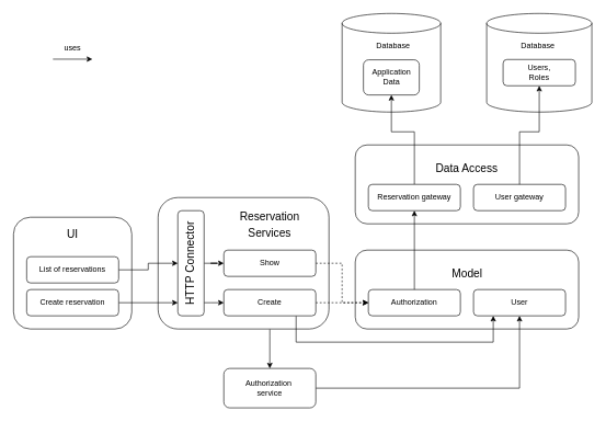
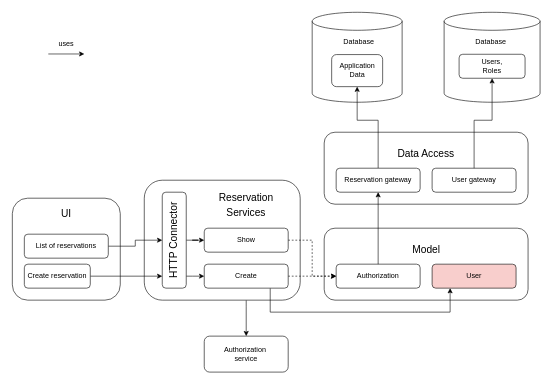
  <mxCell id="0" />
  <mxCell id="1" parent="0" />
  <mxCell id="2" value="" style="rounded=1;whiteSpace=wrap;html=1;" parent="1" vertex="1"><mxGeometry x="540" y="380" width="340" height="120" as="geometry" /></mxCell>
  <mxCell id="3" style="edgeStyle=orthogonalEdgeStyle;rounded=0;orthogonalLoop=1;jettySize=auto;html=1;" edge="1" parent="1" source="4" target="10"><mxGeometry relative="1" as="geometry"><Array as="points"><mxPoint x="410" y="510" /><mxPoint x="410" y="510" /></Array></mxGeometry></mxCell>
  <mxCell id="4" value="" style="rounded=1;whiteSpace=wrap;html=1;" parent="1" vertex="1"><mxGeometry x="240" y="300" width="260" height="200" as="geometry" /></mxCell>
  <mxCell id="5" value="&lt;font style=&quot;font-size: 17px&quot;&gt;Reservation&lt;br&gt;Services&lt;/font&gt;" style="text;html=1;strokeColor=none;fillColor=none;align=center;verticalAlign=middle;whiteSpace=wrap;rounded=0;fontSize=20;" parent="1" vertex="1"><mxGeometry x="350" y="320" width="120" height="40" as="geometry" /></mxCell>
  <mxCell id="6" style="edgeStyle=orthogonalEdgeStyle;rounded=0;orthogonalLoop=1;jettySize=auto;html=1;dashed=1;" parent="1" source="8" target="20" edge="1"><mxGeometry relative="1" as="geometry" /></mxCell>
  <mxCell id="7" style="edgeStyle=orthogonalEdgeStyle;rounded=0;orthogonalLoop=1;jettySize=auto;html=1;" edge="1" parent="1" source="8" target="19"><mxGeometry relative="1" as="geometry"><Array as="points"><mxPoint x="450" y="520" /><mxPoint x="750" y="520" /></Array></mxGeometry></mxCell>
  <mxCell id="8" value="Create" style="rounded=1;whiteSpace=wrap;html=1;" parent="1" vertex="1"><mxGeometry x="340" y="440" width="140" height="40" as="geometry" /></mxCell>
- <mxCell id="9" style="edgeStyle=orthogonalEdgeStyle;rounded=0;orthogonalLoop=1;jettySize=auto;html=1;exitX=1;exitY=0.5;exitDx=0;exitDy=0;" parent="1" source="10" target="19" edge="1"><mxGeometry relative="1" as="geometry" /></mxCell>
  <mxCell id="10" value="Authorization&amp;nbsp;&lt;br&gt;service" style="rounded=1;whiteSpace=wrap;html=1;" parent="1" vertex="1"><mxGeometry x="340" y="560" width="140" height="60" as="geometry" /></mxCell>
  <mxCell id="11" value="" style="rounded=1;whiteSpace=wrap;html=1;" parent="1" vertex="1"><mxGeometry y="330" width="180" height="170" as="geometry" x="20" /></mxCell>
  <mxCell id="12" style="edgeStyle=orthogonalEdgeStyle;rounded=0;orthogonalLoop=1;jettySize=auto;html=1;" edge="1" parent="1" source="13" target="39"><mxGeometry relative="1" as="geometry" /></mxCell>
  <mxCell id="13" value="List of reservations" style="rounded=1;whiteSpace=wrap;html=1;" parent="1" vertex="1"><mxGeometry x="40" y="390" width="140" height="40" as="geometry" /></mxCell>
  <mxCell id="14" style="edgeStyle=orthogonalEdgeStyle;rounded=0;orthogonalLoop=1;jettySize=auto;html=1;" edge="1" parent="1" source="15" target="39"><mxGeometry relative="1" as="geometry"><Array as="points"><mxPoint x="240" y="460" /><mxPoint x="240" y="460" /></Array></mxGeometry></mxCell>
- <mxCell id="15" value="Create reservation" style="rounded=1;whiteSpace=wrap;html=1;" parent="1" vertex="1"><mxGeometry x="40" y="440" width="140" height="40" as="geometry" /></mxCell>
+ <mxCell id="15" value="Create reservation" style="rounded=1;whiteSpace=wrap;html=1;" parent="1" vertex="1"><mxGeometry x="40" y="440" width="110" height="40" as="geometry" /></mxCell>
  <mxCell id="16" value="&lt;font style=&quot;font-size: 17px&quot;&gt;UI&lt;/font&gt;" style="text;html=1;strokeColor=none;fillColor=none;align=center;verticalAlign=middle;whiteSpace=wrap;rounded=0;fontSize=20;" parent="1" vertex="1"><mxGeometry x="30" y="340" width="160" height="30" as="geometry" /></mxCell>
  <mxCell id="17" style="edgeStyle=orthogonalEdgeStyle;rounded=0;orthogonalLoop=1;jettySize=auto;html=1;entryX=0;entryY=0.5;entryDx=0;entryDy=0;dashed=1;" parent="1" source="18" target="20" edge="1"><mxGeometry relative="1" as="geometry"><Array as="points"><mxPoint x="520" y="400" /><mxPoint x="520" y="460" /></Array></mxGeometry></mxCell>
  <mxCell id="18" value="Show" style="rounded=1;whiteSpace=wrap;html=1;" parent="1" vertex="1"><mxGeometry x="340" y="380" width="140" height="40" as="geometry" /></mxCell>
- <mxCell id="19" value="User" style="rounded=1;whiteSpace=wrap;html=1;" parent="1" vertex="1"><mxGeometry x="720" y="440" width="140" height="40" as="geometry" /></mxCell>
+ <mxCell id="19" value="User" style="rounded=1;whiteSpace=wrap;html=1;fillColor=#f8cecc;" parent="1" vertex="1"><mxGeometry x="720" y="440" width="140" height="40" as="geometry" /></mxCell>
  <mxCell id="20" value="Authorization" style="rounded=1;whiteSpace=wrap;html=1;" parent="1" vertex="1"><mxGeometry x="560" y="440" width="140" height="40" as="geometry" /></mxCell>
  <mxCell id="21" value="&lt;font style=&quot;font-size: 17px&quot;&gt;Model&lt;/font&gt;" style="text;html=1;strokeColor=none;fillColor=none;align=center;verticalAlign=middle;whiteSpace=wrap;rounded=0;fontSize=20;" parent="1" vertex="1"><mxGeometry x="583.75" y="400" width="252.5" height="30" as="geometry" /></mxCell>
  <mxCell id="22" value="" style="shape=cylinder3;whiteSpace=wrap;html=1;boundedLbl=1;backgroundOutline=1;size=15;fontSize=35;" parent="1" vertex="1"><mxGeometry x="520" y="20" width="150" height="150" as="geometry" /></mxCell>
  <mxCell id="23" value="Database" style="text;html=1;strokeColor=none;fillColor=none;align=center;verticalAlign=middle;whiteSpace=wrap;rounded=0;fontSize=12;" parent="1" vertex="1"><mxGeometry x="577.5" y="59" width="40" height="20" as="geometry" /></mxCell>
  <mxCell id="24" value="Application Data" style="rounded=1;whiteSpace=wrap;html=1;fontSize=12;" parent="1" vertex="1"><mxGeometry x="552.5" y="90.5" width="85" height="53.5" as="geometry" /></mxCell>
  <mxCell id="25" value="" style="rounded=1;whiteSpace=wrap;html=1;" parent="1" vertex="1"><mxGeometry x="540" y="220" width="340" height="120" as="geometry" /></mxCell>
  <mxCell id="26" value="User gateway" style="rounded=1;whiteSpace=wrap;html=1;" parent="1" vertex="1"><mxGeometry x="720" y="280" width="140" height="40" as="geometry" /></mxCell>
  <mxCell id="27" style="edgeStyle=orthogonalEdgeStyle;rounded=0;orthogonalLoop=1;jettySize=auto;html=1;exitX=0.5;exitY=0;exitDx=0;exitDy=0;entryX=0.5;entryY=1;entryDx=0;entryDy=0;" parent="1" source="28" target="24" edge="1"><mxGeometry relative="1" as="geometry"><Array as="points"><mxPoint x="630" y="200" /><mxPoint x="595" y="200" /></Array></mxGeometry></mxCell>
  <mxCell id="28" value="Reservation gateway" style="rounded=1;whiteSpace=wrap;html=1;" parent="1" vertex="1"><mxGeometry x="560" y="280" width="140" height="40" as="geometry" /></mxCell>
  <mxCell id="29" value="&lt;font style=&quot;font-size: 17px&quot;&gt;Data Access&lt;/font&gt;" style="text;html=1;strokeColor=none;fillColor=none;align=center;verticalAlign=middle;whiteSpace=wrap;rounded=0;fontSize=20;" parent="1" vertex="1"><mxGeometry x="585" y="240" width="250" height="30" as="geometry" /></mxCell>
  <mxCell id="30" style="edgeStyle=orthogonalEdgeStyle;rounded=0;orthogonalLoop=1;jettySize=auto;html=1;exitX=0.5;exitY=0;exitDx=0;exitDy=0;entryX=0.5;entryY=1;entryDx=0;entryDy=0;" parent="1" source="20" target="28" edge="1"><mxGeometry relative="1" as="geometry" /></mxCell>
  <mxCell id="31" value="" style="shape=cylinder3;whiteSpace=wrap;html=1;boundedLbl=1;backgroundOutline=1;size=15;fontSize=35;" parent="1" vertex="1"><mxGeometry x="740" y="20" width="160" height="150" as="geometry" /></mxCell>
  <mxCell id="32" value="Database" style="text;html=1;strokeColor=none;fillColor=none;align=center;verticalAlign=middle;whiteSpace=wrap;rounded=0;fontSize=12;" parent="1" vertex="1"><mxGeometry x="797.5" y="59" width="40" height="20" as="geometry" /></mxCell>
  <mxCell id="33" value="Users,&lt;br style=&quot;font-size: 12px;&quot;&gt;Roles" style="rounded=1;whiteSpace=wrap;html=1;fontSize=12;" parent="1" vertex="1"><mxGeometry x="765" y="90" width="110" height="40" as="geometry" /></mxCell>
  <mxCell id="34" value="" style="endArrow=classic;html=1;" parent="1" edge="1"><mxGeometry width="50" height="50" relative="1" as="geometry"><mxPoint x="80" y="89.5" as="sourcePoint" /><mxPoint x="140" y="89.5" as="targetPoint" /></mxGeometry></mxCell>
  <mxCell id="35" value="uses" style="text;html=1;strokeColor=none;fillColor=none;align=center;verticalAlign=middle;whiteSpace=wrap;rounded=0;" parent="1" vertex="1"><mxGeometry x="90" y="61.5" width="40" height="20" as="geometry" /></mxCell>
  <mxCell id="36" style="edgeStyle=orthogonalEdgeStyle;rounded=0;orthogonalLoop=1;jettySize=auto;html=1;exitX=0.5;exitY=0;exitDx=0;exitDy=0;entryX=0.5;entryY=1;entryDx=0;entryDy=0;" parent="1" source="26" target="33" edge="1"><mxGeometry relative="1" as="geometry"><Array as="points"><mxPoint x="790" y="200" /><mxPoint x="820" y="200" /></Array></mxGeometry></mxCell>
  <mxCell id="37" style="edgeStyle=orthogonalEdgeStyle;rounded=0;orthogonalLoop=1;jettySize=auto;html=1;" edge="1" parent="1" source="39" target="18"><mxGeometry relative="1" as="geometry" /></mxCell>
  <mxCell id="38" style="edgeStyle=orthogonalEdgeStyle;rounded=0;orthogonalLoop=1;jettySize=auto;html=1;" edge="1" parent="1" source="39" target="8"><mxGeometry relative="1" as="geometry"><Array as="points"><mxPoint x="320" y="460" /><mxPoint x="320" y="460" /></Array></mxGeometry></mxCell>
  <mxCell id="39" value="" style="rounded=1;whiteSpace=wrap;html=1;direction=south;" parent="1" vertex="1"><mxGeometry x="270" y="320" width="40" height="160" as="geometry" /></mxCell>
  <mxCell id="40" value="&lt;font style=&quot;font-size: 17px&quot;&gt;HTTP Connector&lt;/font&gt;" style="text;html=1;strokeColor=none;fillColor=none;align=center;verticalAlign=middle;whiteSpace=wrap;rounded=0;rotation=270;" parent="1" vertex="1"><mxGeometry x="210" y="390" width="160" height="20" as="geometry" /></mxCell>
